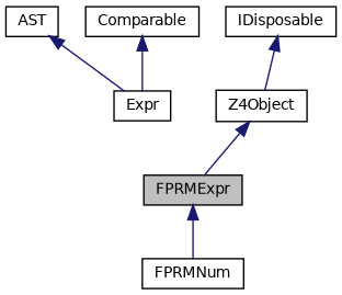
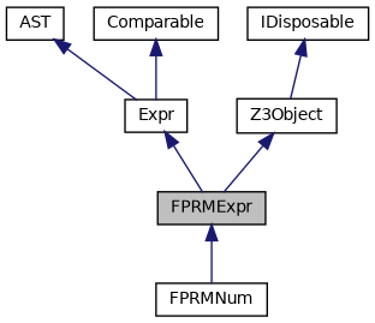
  digraph {
    node [color=black fillcolor=white fontname=Helvetica fontsize=10 shape=record style=filled]
    edge [color=midnightblue dir=back fontname=Helvetica fontsize=10 labelfontname=Helvetica labelfontsize=10 style=solid]
    n1 [fillcolor=grey75 fontcolor=black height=0.2 label=FPRMExpr width=0.4]
    n2 [height=0.2 label=FPRMNum width=0.4]
    n3 [height=0.2 label=Expr width=0.4]
    n4 [height=0.2 label=AST width=0.4]
-   n5 [height=0.2 label=Z4Object width=0.4]
+   n5 [height=0.2 label=Z3Object width=0.4]
    n6 [height=0.2 label=IDisposable width=0.4]
    n7 [height=0.2 label=Comparable width=0.4]
    n1 -> n2
+   n3 -> n1
    n4 -> n3
    n5 -> n1
    n6 -> n5
    n7 -> n3
  }
